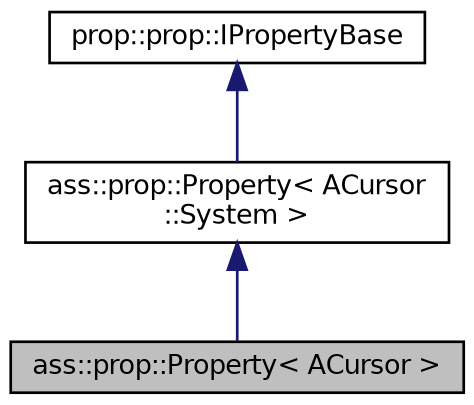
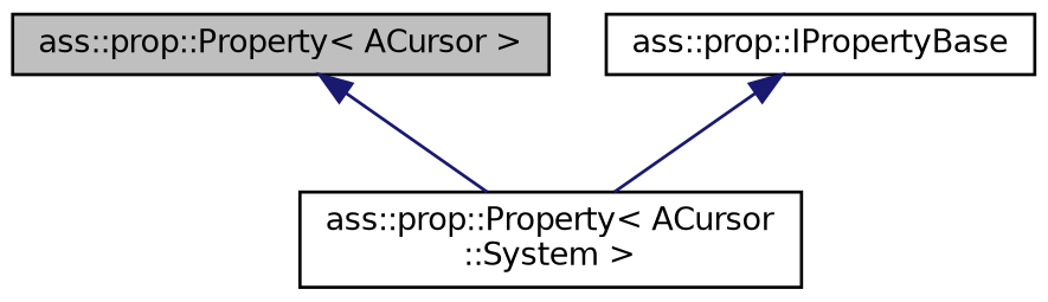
  digraph {
    node [color=black fillcolor=white fontname=Helvetica fontsize=10 shape=record style=filled]
    edge [color=midnightblue dir=back fontname=Helvetica fontsize=10 labelfontname=Helvetica labelfontsize=10 style=solid]
    n1 [fillcolor=grey75 fontcolor=black height=0.2 label="ass::prop::Property\< ACursor \>" width=0.4]
    n2 [height=0.2 label="ass::prop::Property\< ACursor\l::System \>" width=0.4]
-   n3 [height=0.2 label="prop::prop::IPropertyBase" width=0.4]
-   n2 -> n1
+   n3 [height=0.2 label="ass::prop::IPropertyBase" width=0.4]
+   n1 -> n2
    n3 -> n2
  }
